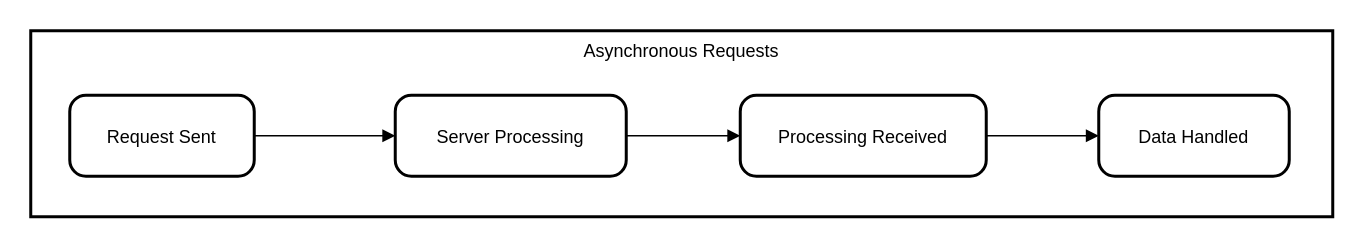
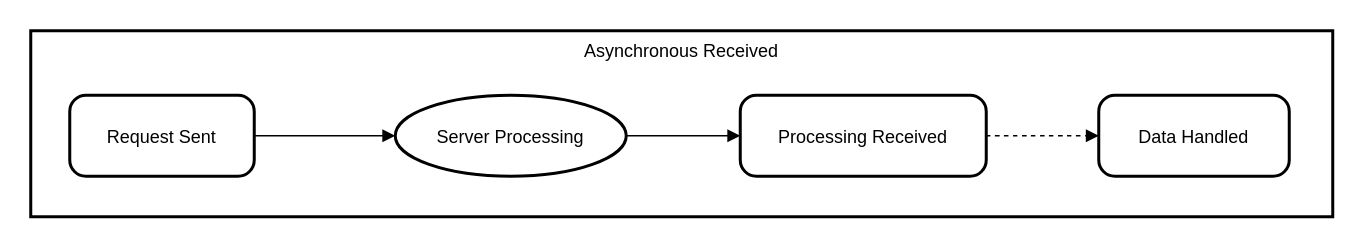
  <mxCell id="0" />
  <mxCell id="1" parent="0" />
- <mxCell id="2" value="Asynchronous Requests" style="whiteSpace=wrap;strokeWidth=2;verticalAlign=top;" vertex="1" parent="1"><mxGeometry x="20" y="20" width="868" height="124" as="geometry" /></mxCell>
+ <mxCell id="2" value="Asynchronous Received" style="whiteSpace=wrap;strokeWidth=2;verticalAlign=top;" vertex="1" parent="1"><mxGeometry x="20" y="20" width="868" height="124" as="geometry" /></mxCell>
  <mxCell id="3" value="Request Sent" style="rounded=1;arcSize=20;strokeWidth=2" vertex="1" parent="2"><mxGeometry x="26" y="43" width="123" height="54" as="geometry" /></mxCell>
- <mxCell id="4" value="Server Processing" style="rounded=1;arcSize=20;strokeWidth=2" vertex="1" parent="2"><mxGeometry x="243" y="43" width="154" height="54" as="geometry" /></mxCell>
+ <mxCell id="4" value="Server Processing" style="ellipse;arcSize=20;strokeWidth=2;" vertex="1" parent="2"><mxGeometry x="243" y="43" width="154" height="54" as="geometry" /></mxCell>
  <mxCell id="5" value="Processing Received" style="rounded=1;arcSize=20;strokeWidth=2" vertex="1" parent="2"><mxGeometry x="473" y="43" width="164" height="54" as="geometry" /></mxCell>
  <mxCell id="6" value="Data Handled" style="rounded=1;arcSize=20;strokeWidth=2" vertex="1" parent="2"><mxGeometry x="712" y="43" width="127" height="54" as="geometry" /></mxCell>
  <mxCell id="7" value="" style="curved=1;startArrow=none;endArrow=block;exitX=1;exitY=0.5;entryX=0;entryY=0.5;" edge="1" parent="2" source="3" target="4"><mxGeometry relative="1" as="geometry"><Array as="points" /></mxGeometry></mxCell>
  <mxCell id="8" value="" style="curved=1;startArrow=none;endArrow=block;exitX=1;exitY=0.5;entryX=0;entryY=0.5;" edge="1" parent="2" source="4" target="5"><mxGeometry relative="1" as="geometry"><Array as="points" /></mxGeometry></mxCell>
- <mxCell id="9" value="" style="curved=1;startArrow=none;endArrow=block;exitX=1;exitY=0.5;entryX=0;entryY=0.5;" edge="1" parent="2" source="5" target="6"><mxGeometry relative="1" as="geometry"><Array as="points" /></mxGeometry></mxCell>
+ <mxCell id="9" value="" style="curved=1;startArrow=none;endArrow=block;exitX=1;exitY=0.5;entryX=0;entryY=0.5;dashed=1;" edge="1" parent="2" source="5" target="6"><mxGeometry relative="1" as="geometry"><Array as="points" /></mxGeometry></mxCell>
